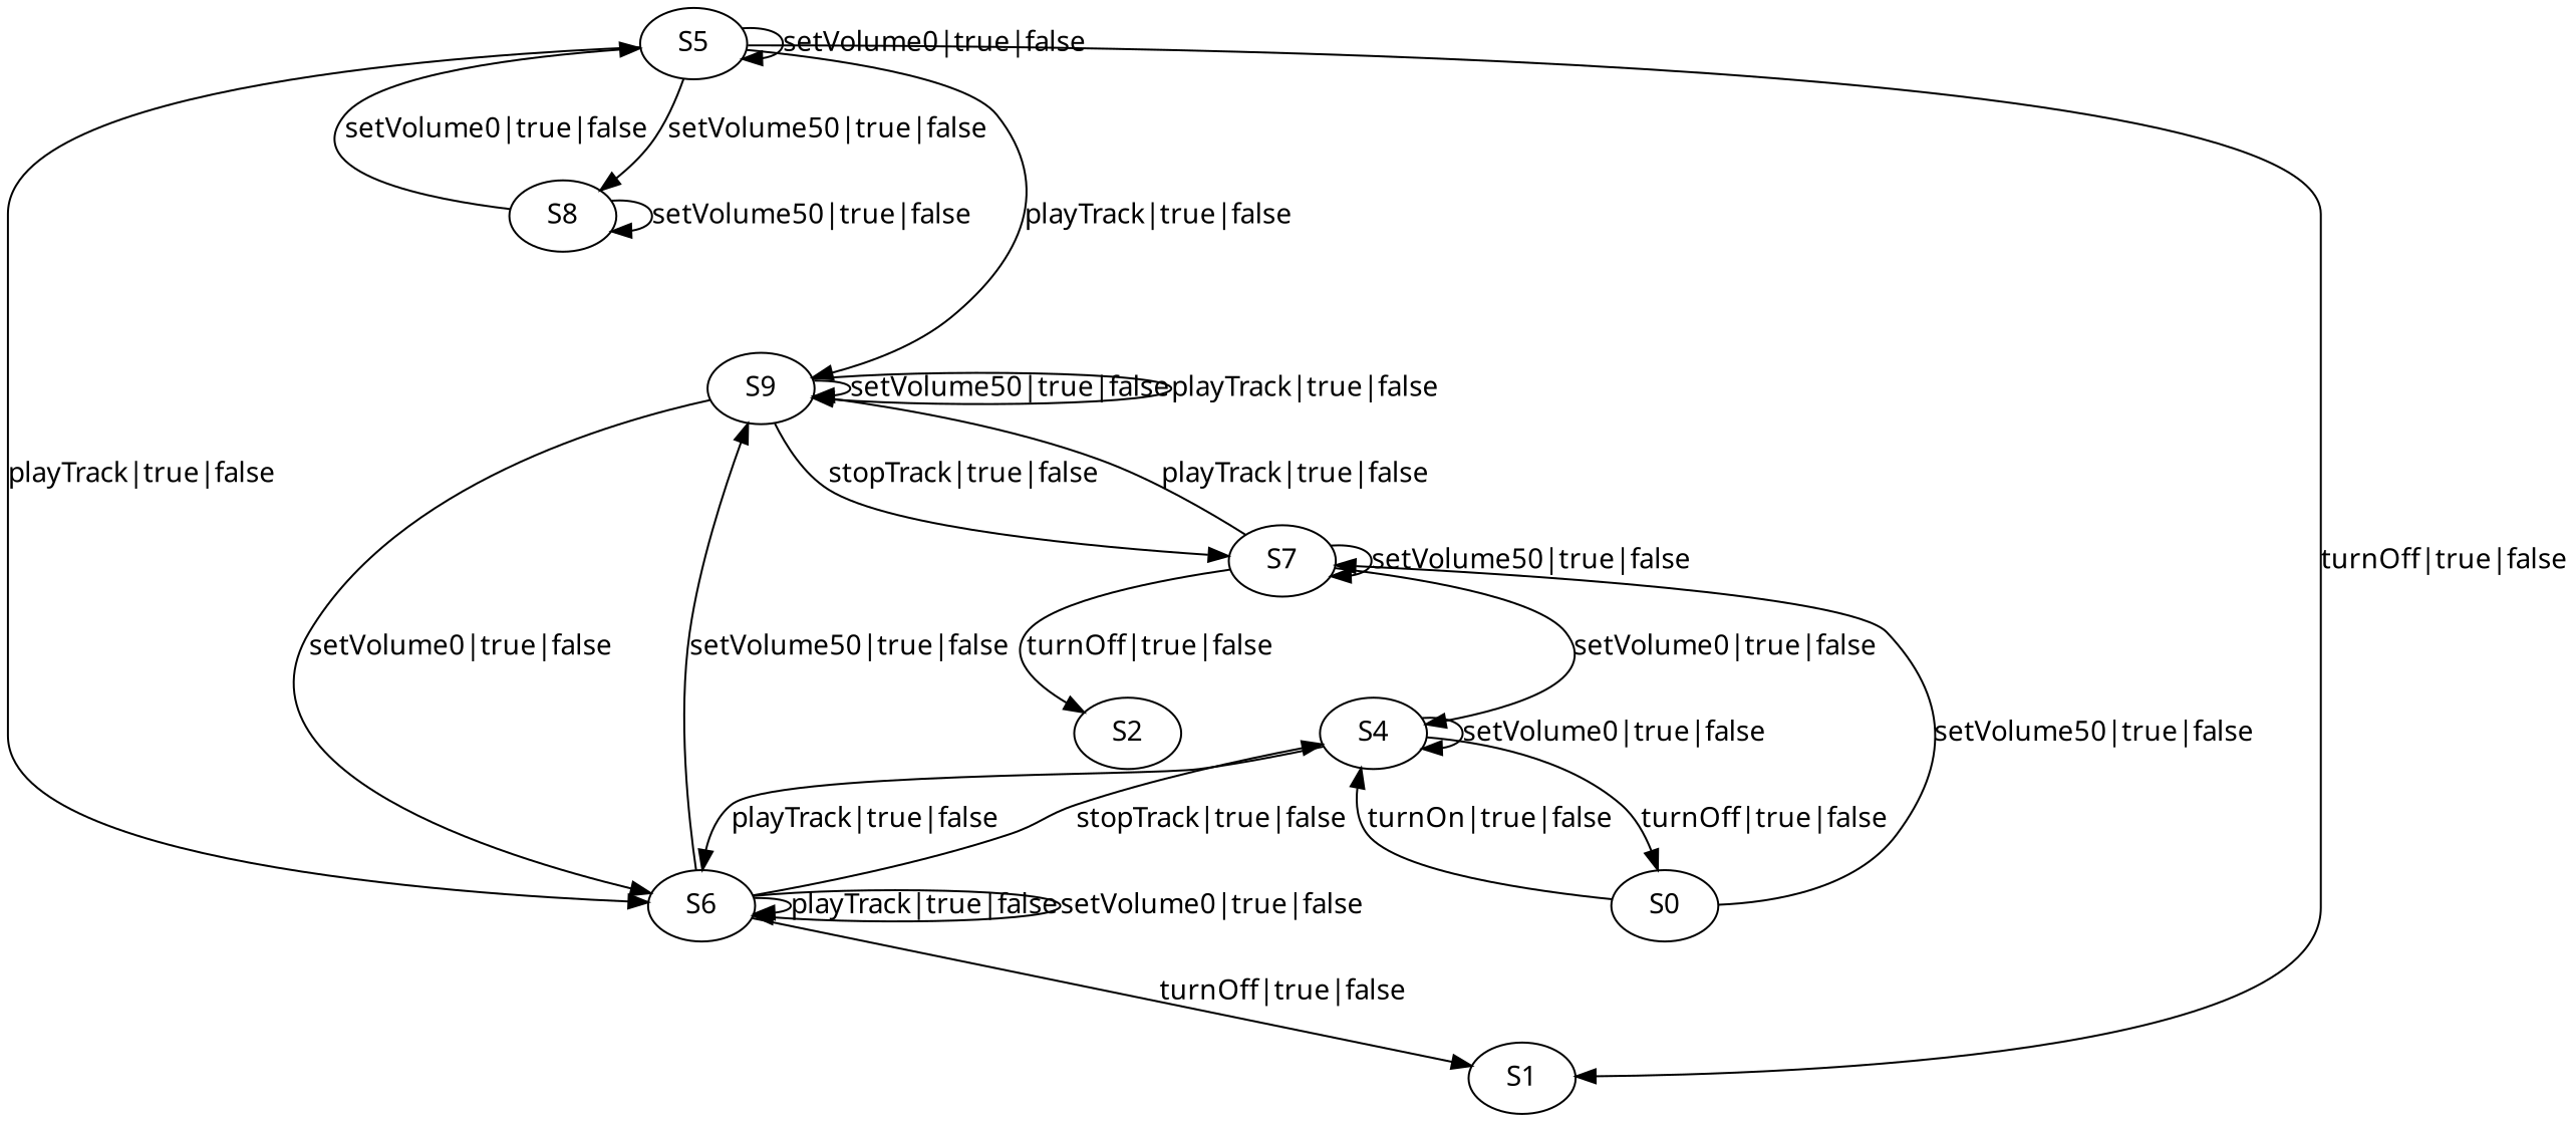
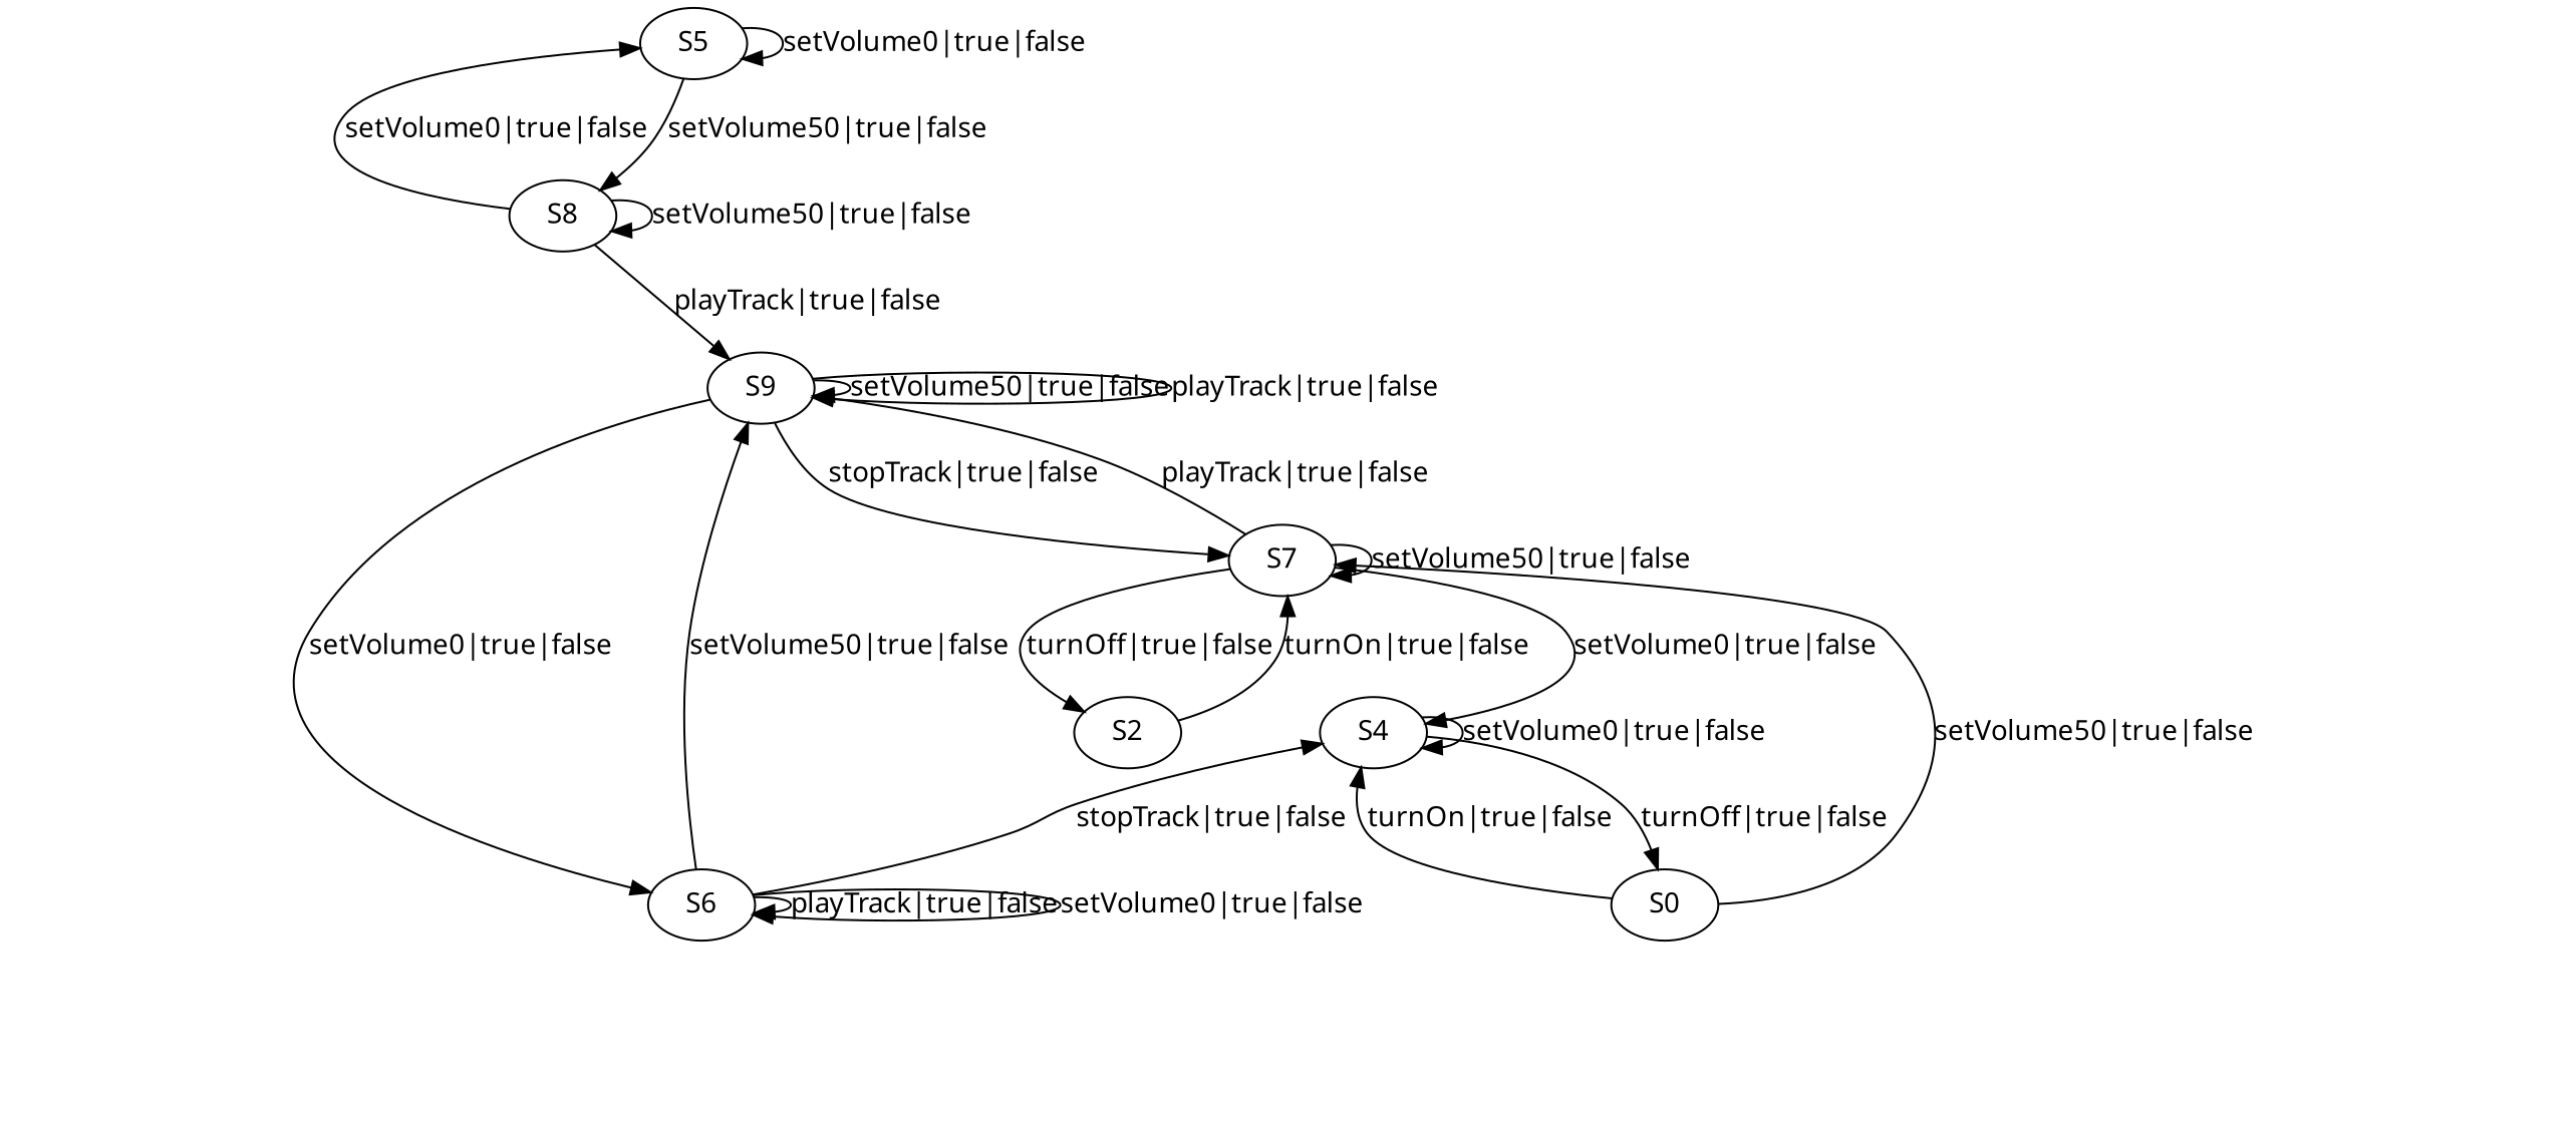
  digraph {
    fontname="Noto Sans"
    node [fontname="Noto Sans"]
    edge [fontname="Noto Sans"]
    S9
    S7
    S6
    S2
    S4
-   S1
    S8
    S5
    S0
    S9 -> S9 [label="setVolume50|true|false"]
    S9 -> S9 [label="playTrack|true|false"]
    S9 -> S7 [label="stopTrack|true|false"]
    S9 -> S6 [label="setVolume0|true|false"]
    S7 -> S9 [label="playTrack|true|false"]
    S7 -> S7 [label="setVolume50|true|false"]
    S7 -> S2 [label="turnOff|true|false"]
    S7 -> S4 [label="setVolume0|true|false"]
    S6 -> S9 [label="setVolume50|true|false"]
    S6 -> S6 [label="playTrack|true|false"]
    S6 -> S6 [label="setVolume0|true|false"]
    S6 -> S4 [label="stopTrack|true|false"]
-   S6 -> S1 [label="turnOff|true|false"]
-   S4 -> S6 [label="playTrack|true|false"]
+   S2 -> S7 [label="turnOn|true|false"]
    S4 -> S4 [label="setVolume0|true|false"]
    S4 -> S0 [label="turnOff|true|false"]
-   S5 -> S9 [label="playTrack|true|false"]
+   S8 -> S9 [label="playTrack|true|false"]
    S8 -> S8 [label="setVolume50|true|false"]
    S8 -> S5 [label="setVolume0|true|false"]
-   S5 -> S6 [label="playTrack|true|false"]
-   S5 -> S1 [label="turnOff|true|false"]
    S5 -> S8 [label="setVolume50|true|false"]
    S5 -> S5 [label="setVolume0|true|false"]
    S0 -> S7 [label="setVolume50|true|false"]
    S0 -> S4 [label="turnOn|true|false"]
  }
